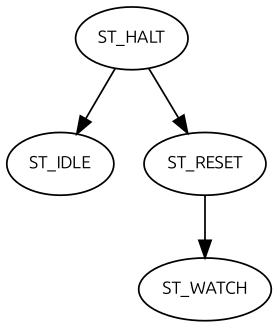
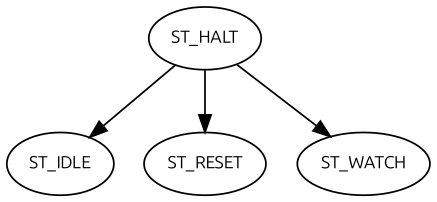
  digraph {
    fontname=Ubuntu
    node [fontname=Ubuntu fontsize=10]
    edge [fontname=Ubuntu]
    ST_HALT
    ST_IDLE
    ST_RESET
    ST_WATCH
    ST_HALT -> ST_IDLE
    ST_HALT -> ST_RESET
-   ST_RESET -> ST_WATCH
+   ST_HALT -> ST_WATCH
  }
